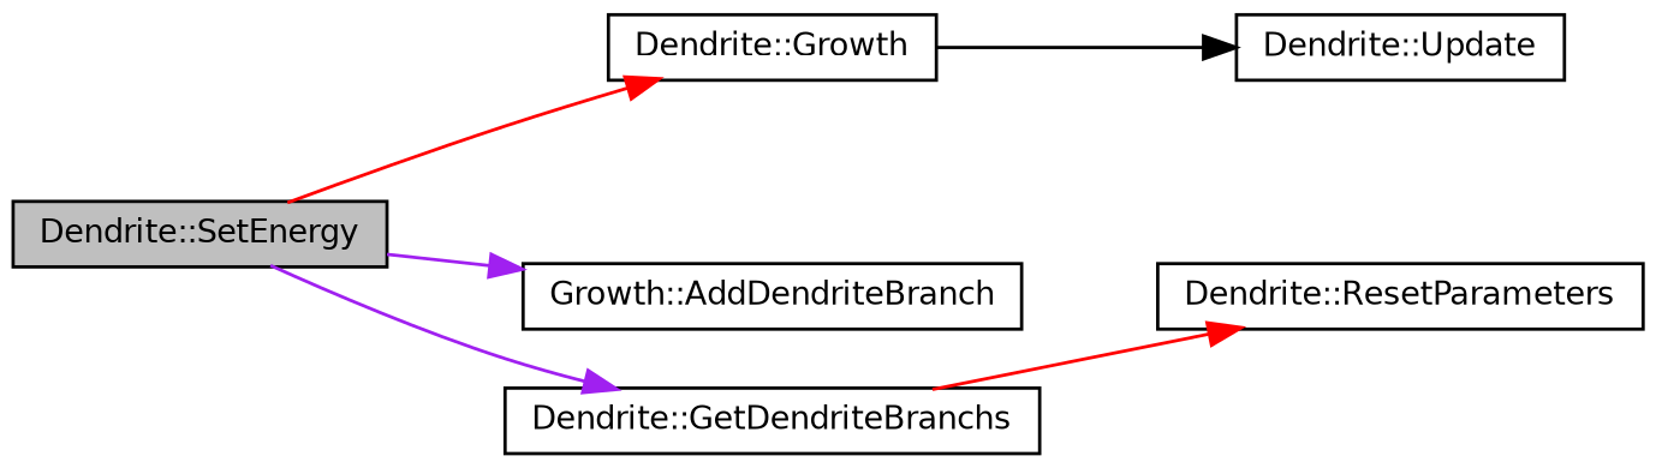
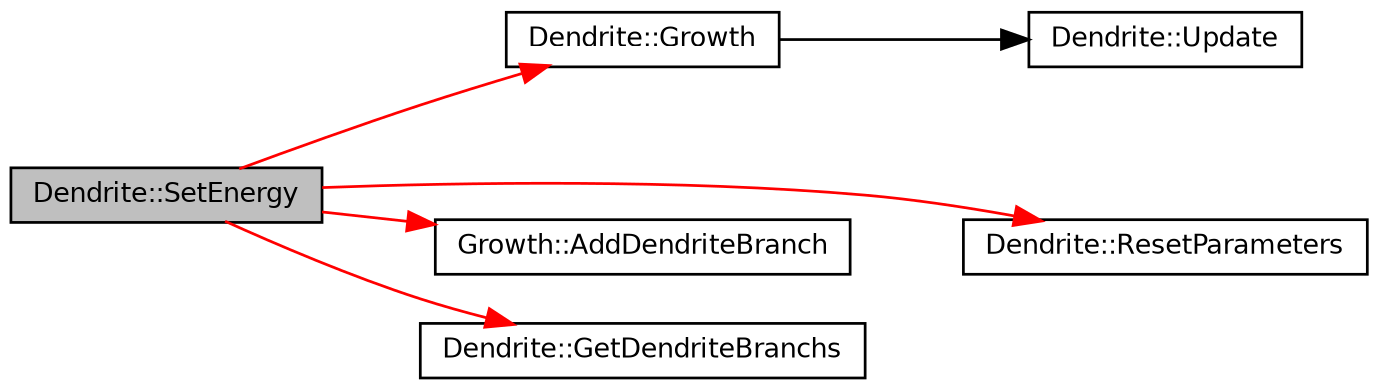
  digraph {
    rankdir=LR
    node [color=black fillcolor=white fontname=Helvetica fontsize=10 shape=record style=filled]
    edge [color=red fontname=Helvetica fontsize=10 labelfontname=Helvetica labelfontsize=10 style=solid]
    n1 [fillcolor=grey75 fontcolor=black height=0.2 label="Dendrite::SetEnergy" width=0.4]
    n2 [height=0.2 label="Dendrite::ResetParameters" width=0.4]
    n3 [height=0.2 label="Dendrite::Growth" width=0.4]
    n4 [height=0.2 label="Growth::AddDendriteBranch" width=0.4]
    n5 [height=0.2 label="Dendrite::GetDendriteBranchs" width=0.4]
    n6 [height=0.2 label="Dendrite::Update" width=0.4]
-   n5 -> n2
+   n1 -> n2
    n1 -> n3
-   n1 -> n4 [color=purple]
-   n1 -> n5 [color=purple]
+   n1 -> n4
+   n1 -> n5
    n3 -> n6 [color=black]
  }
